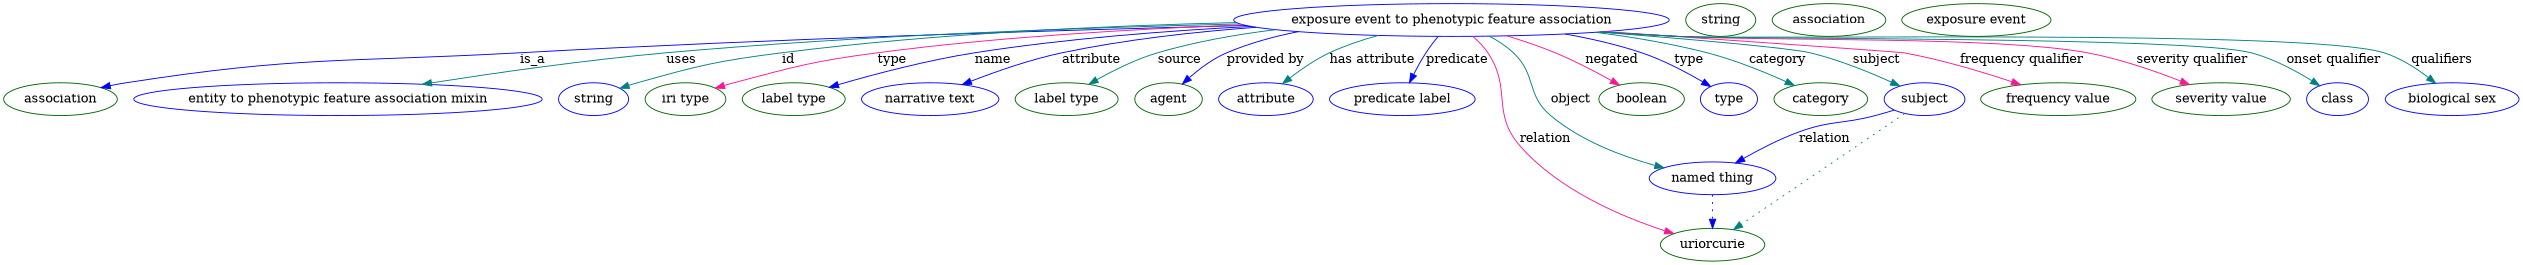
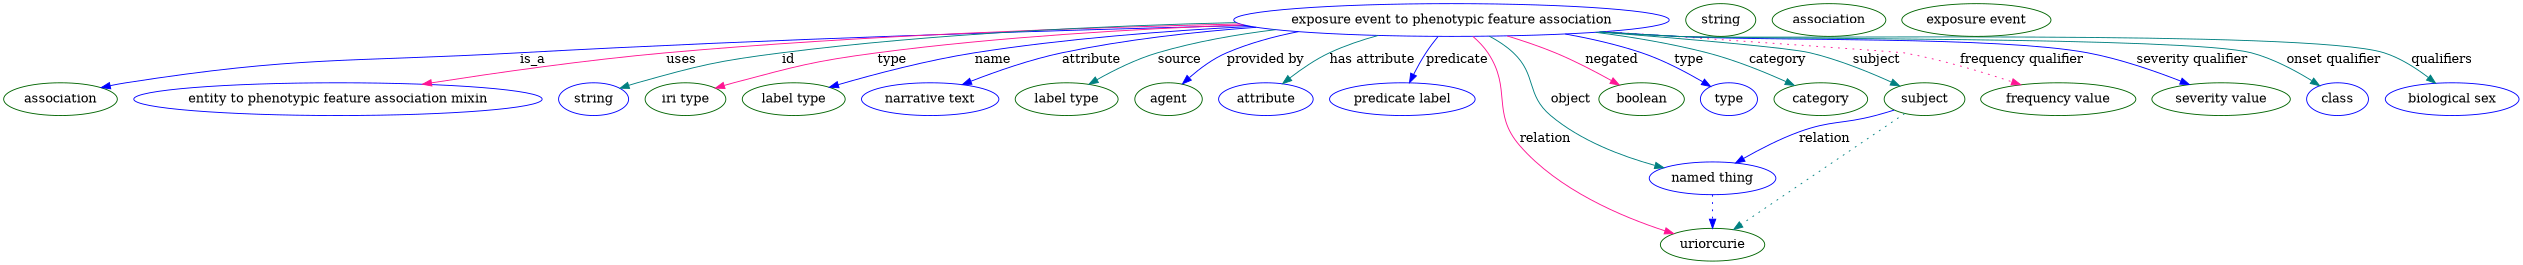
  digraph {
    node [color=darkgreen]
    edge [color=teal style=solid]
    n1 [color=blue height=0.5 label="exposure event to phenotypic feature association" width=5.0732]
    association [height=0.5 width=1.3902]
    "entity to phenotypic feature association mixin" [color=blue height=0.5 width=4.8024]
    n4 [color=blue height=0.5 label=string width=0.84854]
    n5 [height=0.5 label="iri type" width=1.011]
    n6 [height=0.5 label="label type" width=1.2638]
    n7 [color=blue height=0.5 label="narrative text" width=1.6068]
    n8 [height=0.5 label="label type" width=1.2638]
    n9 [height=0.5 label=agent width=0.83048]
    n10 [color=blue height=0.5 label=attribute width=1.1193]
    n11 [color=blue height=0.5 label="predicate label" width=1.679]
    n12 [color=blue height=0.5 label="named thing" width=1.5346]
    n13 [height=0.5 label=uriorcurie width=1.2638]
    n14 [height=0.5 label=boolean width=1.0652]
    type [color=blue height=0.5 width=0.75]
    category [height=0.5 width=1.1374]
-   subject [color=blue height=0.5 width=0.99297]
+   subject [height=0.5 width=0.99297]
    n18 [height=0.5 label="frequency value" width=1.8776]
    n19 [height=0.5 label="severity value" width=1.661]
    n20 [color=blue height=0.5 label=class width=0.81243]
    n21 [color=blue height=0.5 label="biological sex" width=1.661]
    n22 [height=0.5 label=string width=0.84854]
    n23 [height=0.5 label=association width=1.3902]
    n24 [height=0.5 label="exposure event" width=1.7693]
    n1 -> association [color=blue label=is_a style=""]
-   n1 -> "entity to phenotypic feature association mixin" [label=uses style=""]
+   n1 -> "entity to phenotypic feature association mixin" [color=deeppink label=uses style=""]
    n1 -> n4 [label=id]
    n1 -> n5 [color=deeppink label=type]
    n1 -> n6 [color=blue label=name]
    n1 -> n7 [color=blue label=attribute]
    n1 -> n8 [label=source]
    n1 -> n9 [color=blue label="provided by"]
    n1 -> n10 [label="has attribute"]
    n1 -> n11 [color=blue label=predicate]
    n1 -> n12 [label=object]
    n1 -> n13 [color=deeppink label=relation]
    n1 -> n14 [color=deeppink label=negated]
    n1 -> type [color=blue label=type]
    n1 -> category [label=category]
    n1 -> subject [label=subject]
-   n1 -> n18 [color=deeppink label="frequency qualifier"]
-   n1 -> n19 [color=deeppink label="severity qualifier"]
+   n1 -> n18 [color=deeppink label="frequency qualifier" style=dotted]
+   n1 -> n19 [color=blue label="severity qualifier"]
    n1 -> n20 [label="onset qualifier"]
    n1 -> n21 [label=qualifiers]
    n12 -> n13 [color=blue style=dotted]
    subject -> n12 [color=blue label=relation style=""]
    subject -> n13 [style=dotted]
  }
